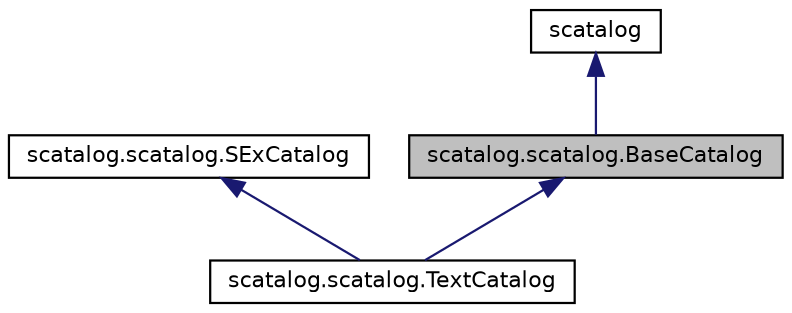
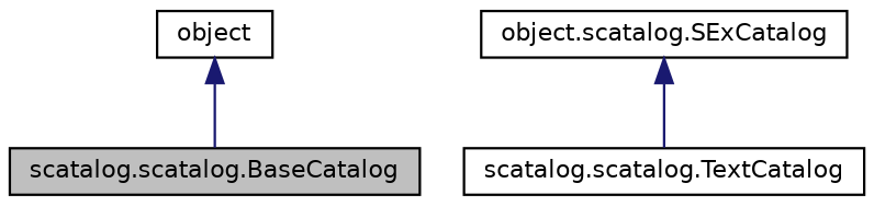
  digraph {
    node [color=black fillcolor=white fontname=Helvetica fontsize=10 shape=record style=filled]
    edge [color=midnightblue dir=back fontname=Helvetica fontsize=10 labelfontname=Helvetica labelfontsize=10 style=solid]
    n1 [fillcolor=grey75 fontcolor=black height=0.2 label="scatalog.scatalog.BaseCatalog" width=0.4]
    n2 [height=0.2 label="scatalog.scatalog.TextCatalog" width=0.4]
-   n3 [height=0.2 label=scatalog width=0.4]
-   n4 [height=0.2 label="scatalog.scatalog.SExCatalog" width=0.4]
-   n1 -> n2
+   n3 [height=0.2 label=object width=0.4]
+   n4 [height=0.2 label="object.scatalog.SExCatalog" width=0.4]
    n3 -> n1
    n4 -> n2
  }
